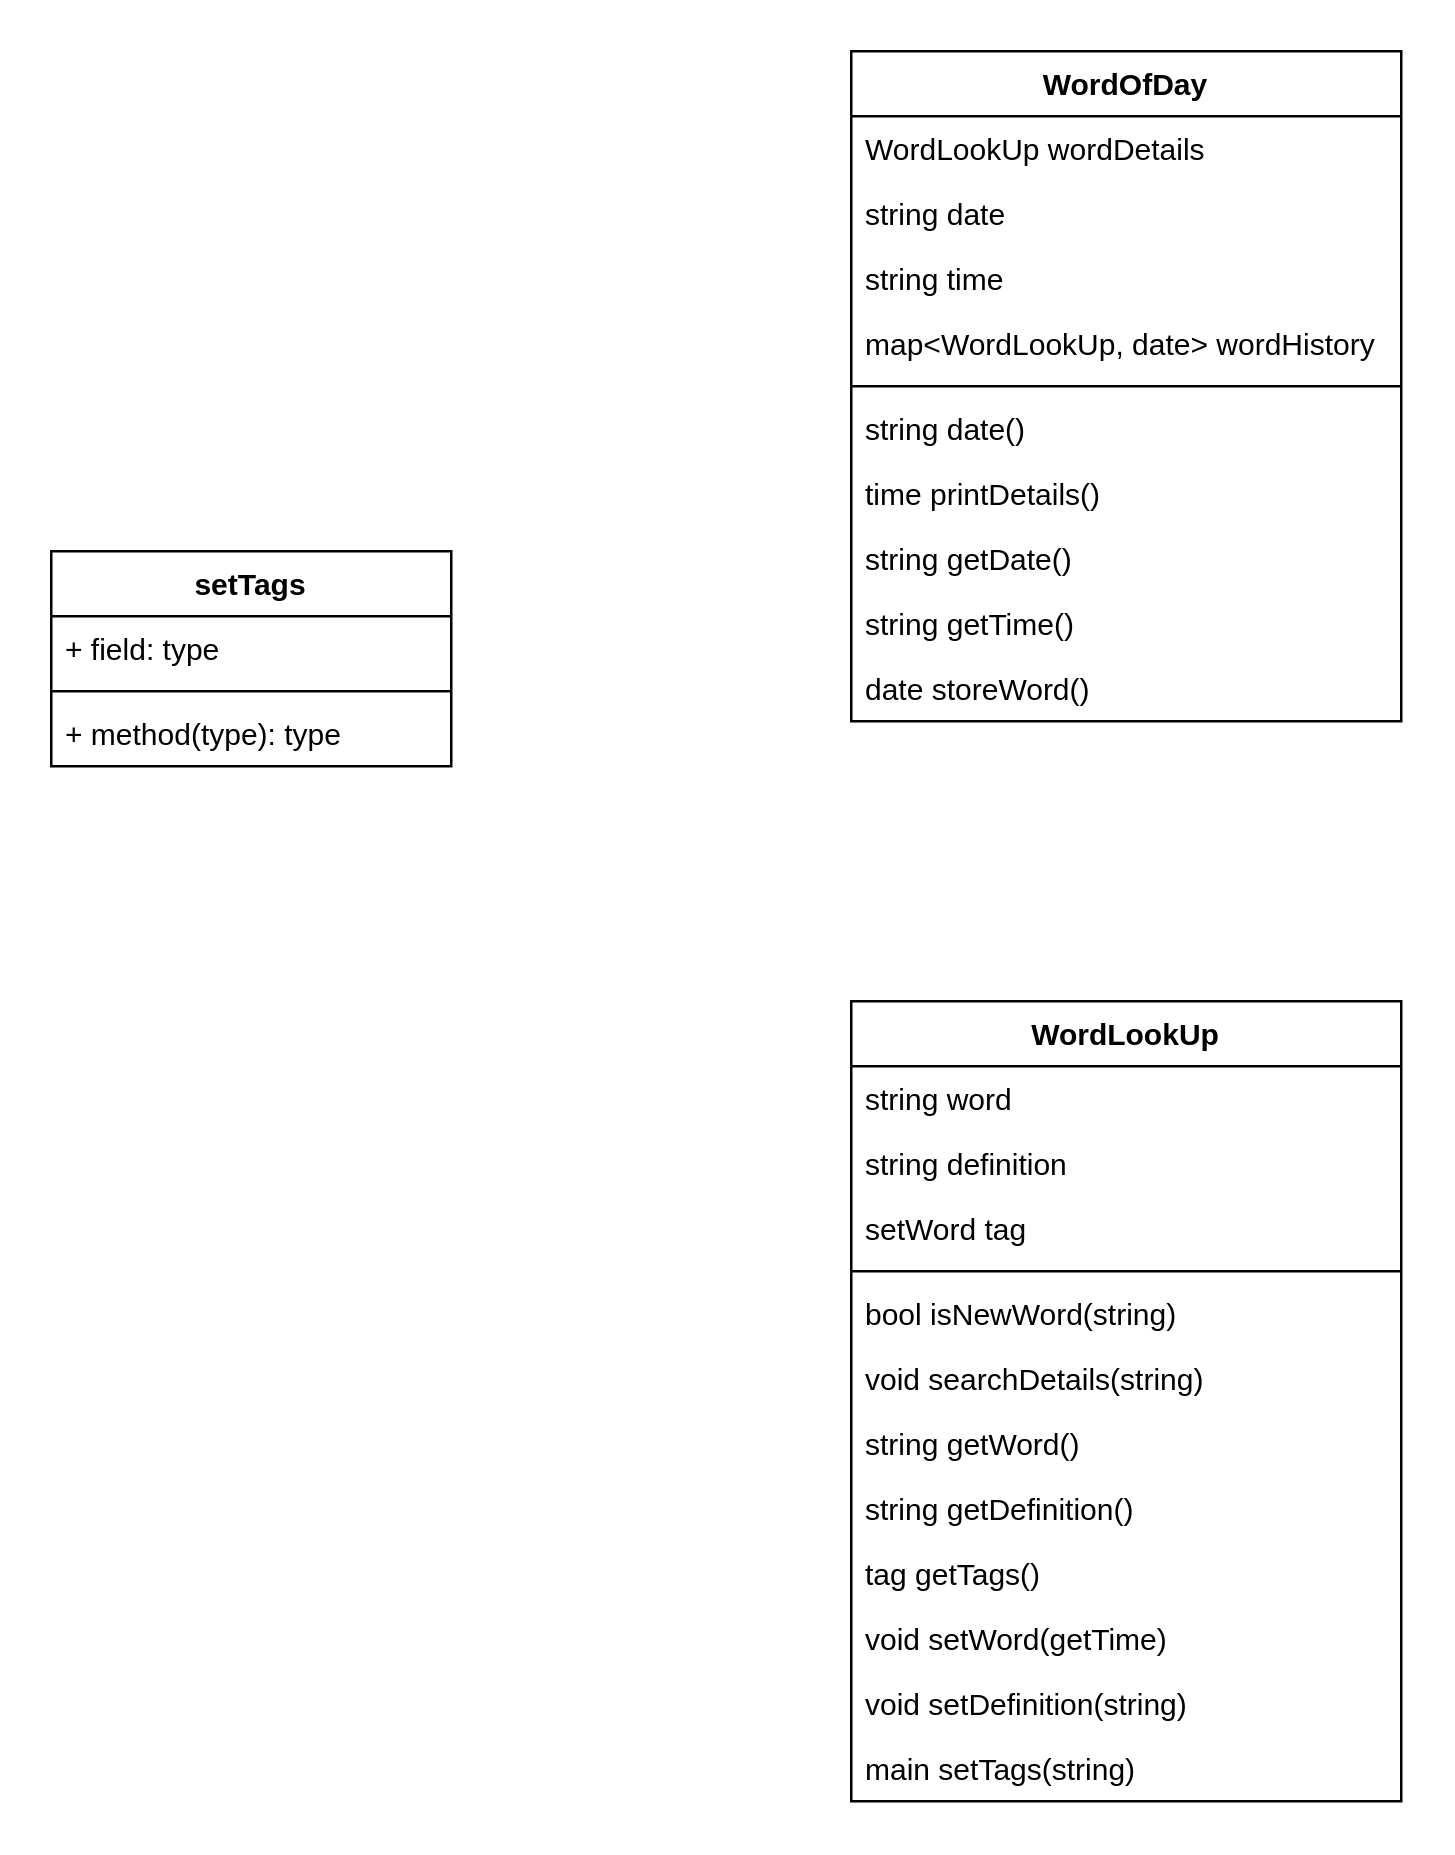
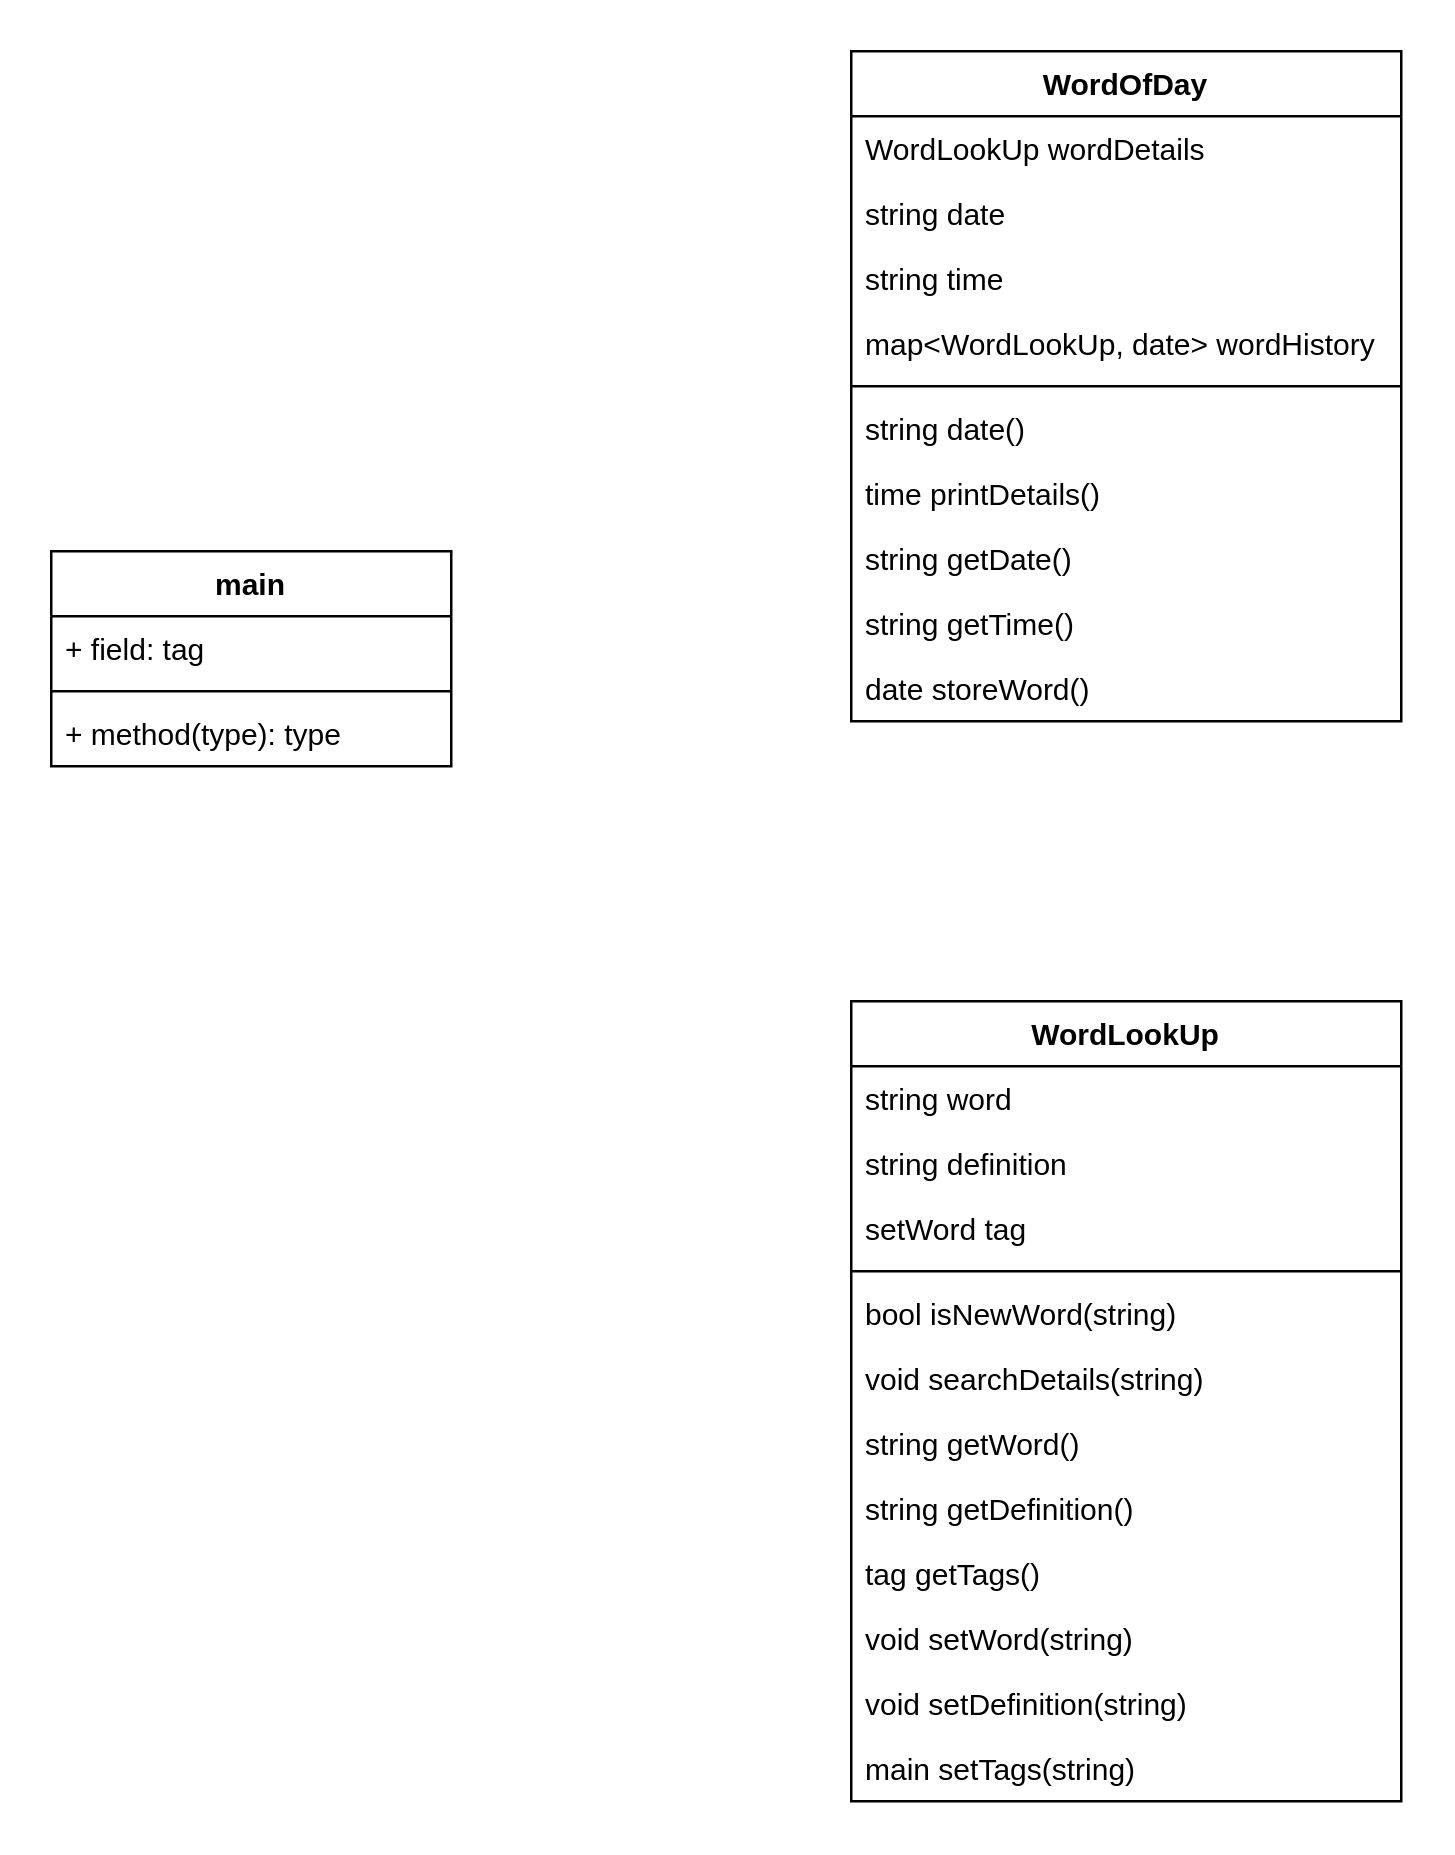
  <mxCell id="0" />
  <mxCell id="1" parent="0" />
- <mxCell id="2" value="setTags" style="swimlane;fontStyle=1;align=center;verticalAlign=top;childLayout=stackLayout;horizontal=1;startSize=26;horizontalStack=0;resizeParent=1;resizeParentMax=0;resizeLast=0;collapsible=1;marginBottom=0;" parent="1" vertex="1"><mxGeometry x="20" y="220" width="160" height="86" as="geometry" /></mxCell>
- <mxCell id="3" value="+ field: type" style="text;strokeColor=none;fillColor=none;align=left;verticalAlign=top;spacingLeft=4;spacingRight=4;overflow=hidden;rotatable=0;points=[[0,0.5],[1,0.5]];portConstraint=eastwest;" parent="2" vertex="1"><mxGeometry y="26" width="160" height="26" as="geometry" /></mxCell>
+ <mxCell id="2" value="main" style="swimlane;fontStyle=1;align=center;verticalAlign=top;childLayout=stackLayout;horizontal=1;startSize=26;horizontalStack=0;resizeParent=1;resizeParentMax=0;resizeLast=0;collapsible=1;marginBottom=0;" parent="1" vertex="1"><mxGeometry x="20" y="220" width="160" height="86" as="geometry" /></mxCell>
+ <mxCell id="3" value="+ field: tag" style="text;strokeColor=none;fillColor=none;align=left;verticalAlign=top;spacingLeft=4;spacingRight=4;overflow=hidden;rotatable=0;points=[[0,0.5],[1,0.5]];portConstraint=eastwest;" parent="2" vertex="1"><mxGeometry y="26" width="160" height="26" as="geometry" /></mxCell>
  <mxCell id="4" value="" style="line;strokeWidth=1;fillColor=none;align=left;verticalAlign=middle;spacingTop=-1;spacingLeft=3;spacingRight=3;rotatable=0;labelPosition=right;points=[];portConstraint=eastwest;" parent="2" vertex="1"><mxGeometry y="52" width="160" height="8" as="geometry" /></mxCell>
  <mxCell id="5" value="+ method(type): type" style="text;strokeColor=none;fillColor=none;align=left;verticalAlign=top;spacingLeft=4;spacingRight=4;overflow=hidden;rotatable=0;points=[[0,0.5],[1,0.5]];portConstraint=eastwest;" parent="2" vertex="1"><mxGeometry y="60" width="160" height="26" as="geometry" /></mxCell>
  <mxCell id="6" value="WordOfDay" style="swimlane;fontStyle=1;align=center;verticalAlign=top;childLayout=stackLayout;horizontal=1;startSize=26;horizontalStack=0;resizeParent=1;resizeParentMax=0;resizeLast=0;collapsible=1;marginBottom=0;" parent="1" vertex="1"><mxGeometry x="340" y="20" width="220" height="268" as="geometry" /></mxCell>
  <mxCell id="7" value="WordLookUp wordDetails" style="text;strokeColor=none;fillColor=none;align=left;verticalAlign=top;spacingLeft=4;spacingRight=4;overflow=hidden;rotatable=0;points=[[0,0.5],[1,0.5]];portConstraint=eastwest;" parent="6" vertex="1"><mxGeometry y="26" width="220" height="26" as="geometry" /></mxCell>
  <mxCell id="8" value="string date" style="text;strokeColor=none;fillColor=none;align=left;verticalAlign=top;spacingLeft=4;spacingRight=4;overflow=hidden;rotatable=0;points=[[0,0.5],[1,0.5]];portConstraint=eastwest;" parent="6" vertex="1"><mxGeometry y="52" width="220" height="26" as="geometry" /></mxCell>
  <mxCell id="9" value="string time" style="text;strokeColor=none;fillColor=none;align=left;verticalAlign=top;spacingLeft=4;spacingRight=4;overflow=hidden;rotatable=0;points=[[0,0.5],[1,0.5]];portConstraint=eastwest;" parent="6" vertex="1"><mxGeometry y="78" width="220" height="26" as="geometry" /></mxCell>
  <mxCell id="10" value="map&lt;WordLookUp, date&gt; wordHistory" style="text;strokeColor=none;fillColor=none;align=left;verticalAlign=top;spacingLeft=4;spacingRight=4;overflow=hidden;rotatable=0;points=[[0,0.5],[1,0.5]];portConstraint=eastwest;" parent="6" vertex="1"><mxGeometry y="104" width="220" height="26" as="geometry" /></mxCell>
  <mxCell id="11" value="" style="line;strokeWidth=1;fillColor=none;align=left;verticalAlign=middle;spacingTop=-1;spacingLeft=3;spacingRight=3;rotatable=0;labelPosition=right;points=[];portConstraint=eastwest;" parent="6" vertex="1"><mxGeometry y="130" width="220" height="8" as="geometry" /></mxCell>
  <mxCell id="12" value="string date()" style="text;strokeColor=none;fillColor=none;align=left;verticalAlign=top;spacingLeft=4;spacingRight=4;overflow=hidden;rotatable=0;points=[[0,0.5],[1,0.5]];portConstraint=eastwest;" parent="6" vertex="1"><mxGeometry y="138" width="220" height="26" as="geometry" /></mxCell>
  <mxCell id="13" value="time printDetails()" style="text;strokeColor=none;fillColor=none;align=left;verticalAlign=top;spacingLeft=4;spacingRight=4;overflow=hidden;rotatable=0;points=[[0,0.5],[1,0.5]];portConstraint=eastwest;" vertex="1" parent="6"><mxGeometry y="164" width="220" height="26" as="geometry" /></mxCell>
  <mxCell id="14" value="string getDate()" style="text;strokeColor=none;fillColor=none;align=left;verticalAlign=top;spacingLeft=4;spacingRight=4;overflow=hidden;rotatable=0;points=[[0,0.5],[1,0.5]];portConstraint=eastwest;" parent="6" vertex="1"><mxGeometry y="190" width="220" height="26" as="geometry" /></mxCell>
  <mxCell id="15" value="string getTime()" style="text;strokeColor=none;fillColor=none;align=left;verticalAlign=top;spacingLeft=4;spacingRight=4;overflow=hidden;rotatable=0;points=[[0,0.5],[1,0.5]];portConstraint=eastwest;" parent="6" vertex="1"><mxGeometry y="216" width="220" height="26" as="geometry" /></mxCell>
  <mxCell id="16" value="date storeWord()" style="text;strokeColor=none;fillColor=none;align=left;verticalAlign=top;spacingLeft=4;spacingRight=4;overflow=hidden;rotatable=0;points=[[0,0.5],[1,0.5]];portConstraint=eastwest;" parent="6" vertex="1"><mxGeometry y="242" width="220" height="26" as="geometry" /></mxCell>
  <mxCell id="17" value="WordLookUp" style="swimlane;fontStyle=1;align=center;verticalAlign=top;childLayout=stackLayout;horizontal=1;startSize=26;horizontalStack=0;resizeParent=1;resizeParentMax=0;resizeLast=0;collapsible=1;marginBottom=0;" parent="1" vertex="1"><mxGeometry x="340" y="400" width="220" height="320" as="geometry" /></mxCell>
  <mxCell id="18" value="string word" style="text;strokeColor=none;fillColor=none;align=left;verticalAlign=top;spacingLeft=4;spacingRight=4;overflow=hidden;rotatable=0;points=[[0,0.5],[1,0.5]];portConstraint=eastwest;" parent="17" vertex="1"><mxGeometry y="26" width="220" height="26" as="geometry" /></mxCell>
  <mxCell id="19" value="string definition" style="text;strokeColor=none;fillColor=none;align=left;verticalAlign=top;spacingLeft=4;spacingRight=4;overflow=hidden;rotatable=0;points=[[0,0.5],[1,0.5]];portConstraint=eastwest;" parent="17" vertex="1"><mxGeometry y="52" width="220" height="26" as="geometry" /></mxCell>
  <mxCell id="20" value="setWord tag" style="text;strokeColor=none;fillColor=none;align=left;verticalAlign=top;spacingLeft=4;spacingRight=4;overflow=hidden;rotatable=0;points=[[0,0.5],[1,0.5]];portConstraint=eastwest;" parent="17" vertex="1"><mxGeometry y="78" width="220" height="26" as="geometry" /></mxCell>
  <mxCell id="21" value="" style="line;strokeWidth=1;fillColor=none;align=left;verticalAlign=middle;spacingTop=-1;spacingLeft=3;spacingRight=3;rotatable=0;labelPosition=right;points=[];portConstraint=eastwest;" parent="17" vertex="1"><mxGeometry y="104" width="220" height="8" as="geometry" /></mxCell>
  <mxCell id="22" value="bool isNewWord(string)" style="text;strokeColor=none;fillColor=none;align=left;verticalAlign=top;spacingLeft=4;spacingRight=4;overflow=hidden;rotatable=0;points=[[0,0.5],[1,0.5]];portConstraint=eastwest;" parent="17" vertex="1"><mxGeometry y="112" width="220" height="26" as="geometry" /></mxCell>
  <mxCell id="23" value="void searchDetails(string)" style="text;strokeColor=none;fillColor=none;align=left;verticalAlign=top;spacingLeft=4;spacingRight=4;overflow=hidden;rotatable=0;points=[[0,0.5],[1,0.5]];portConstraint=eastwest;" vertex="1" parent="17"><mxGeometry y="138" width="220" height="26" as="geometry" /></mxCell>
  <mxCell id="24" value="string getWord()" style="text;strokeColor=none;fillColor=none;align=left;verticalAlign=top;spacingLeft=4;spacingRight=4;overflow=hidden;rotatable=0;points=[[0,0.5],[1,0.5]];portConstraint=eastwest;" parent="17" vertex="1"><mxGeometry y="164" width="220" height="26" as="geometry" /></mxCell>
  <mxCell id="25" value="string getDefinition()" style="text;strokeColor=none;fillColor=none;align=left;verticalAlign=top;spacingLeft=4;spacingRight=4;overflow=hidden;rotatable=0;points=[[0,0.5],[1,0.5]];portConstraint=eastwest;" parent="17" vertex="1"><mxGeometry y="190" width="220" height="26" as="geometry" /></mxCell>
  <mxCell id="26" value="tag getTags()" style="text;strokeColor=none;fillColor=none;align=left;verticalAlign=top;spacingLeft=4;spacingRight=4;overflow=hidden;rotatable=0;points=[[0,0.5],[1,0.5]];portConstraint=eastwest;" parent="17" vertex="1"><mxGeometry y="216" width="220" height="26" as="geometry" /></mxCell>
- <mxCell id="27" value="void setWord(getTime)" style="text;strokeColor=none;fillColor=none;align=left;verticalAlign=top;spacingLeft=4;spacingRight=4;overflow=hidden;rotatable=0;points=[[0,0.5],[1,0.5]];portConstraint=eastwest;" parent="17" vertex="1"><mxGeometry y="242" width="220" height="26" as="geometry" /></mxCell>
+ <mxCell id="27" value="void setWord(string)" style="text;strokeColor=none;fillColor=none;align=left;verticalAlign=top;spacingLeft=4;spacingRight=4;overflow=hidden;rotatable=0;points=[[0,0.5],[1,0.5]];portConstraint=eastwest;" parent="17" vertex="1"><mxGeometry y="242" width="220" height="26" as="geometry" /></mxCell>
  <mxCell id="28" value="void setDefinition(string)" style="text;strokeColor=none;fillColor=none;align=left;verticalAlign=top;spacingLeft=4;spacingRight=4;overflow=hidden;rotatable=0;points=[[0,0.5],[1,0.5]];portConstraint=eastwest;" parent="17" vertex="1"><mxGeometry y="268" width="220" height="26" as="geometry" /></mxCell>
  <mxCell id="29" value="main setTags(string)" style="text;strokeColor=none;fillColor=none;align=left;verticalAlign=top;spacingLeft=4;spacingRight=4;overflow=hidden;rotatable=0;points=[[0,0.5],[1,0.5]];portConstraint=eastwest;" parent="17" vertex="1"><mxGeometry y="294" width="220" height="26" as="geometry" /></mxCell>
